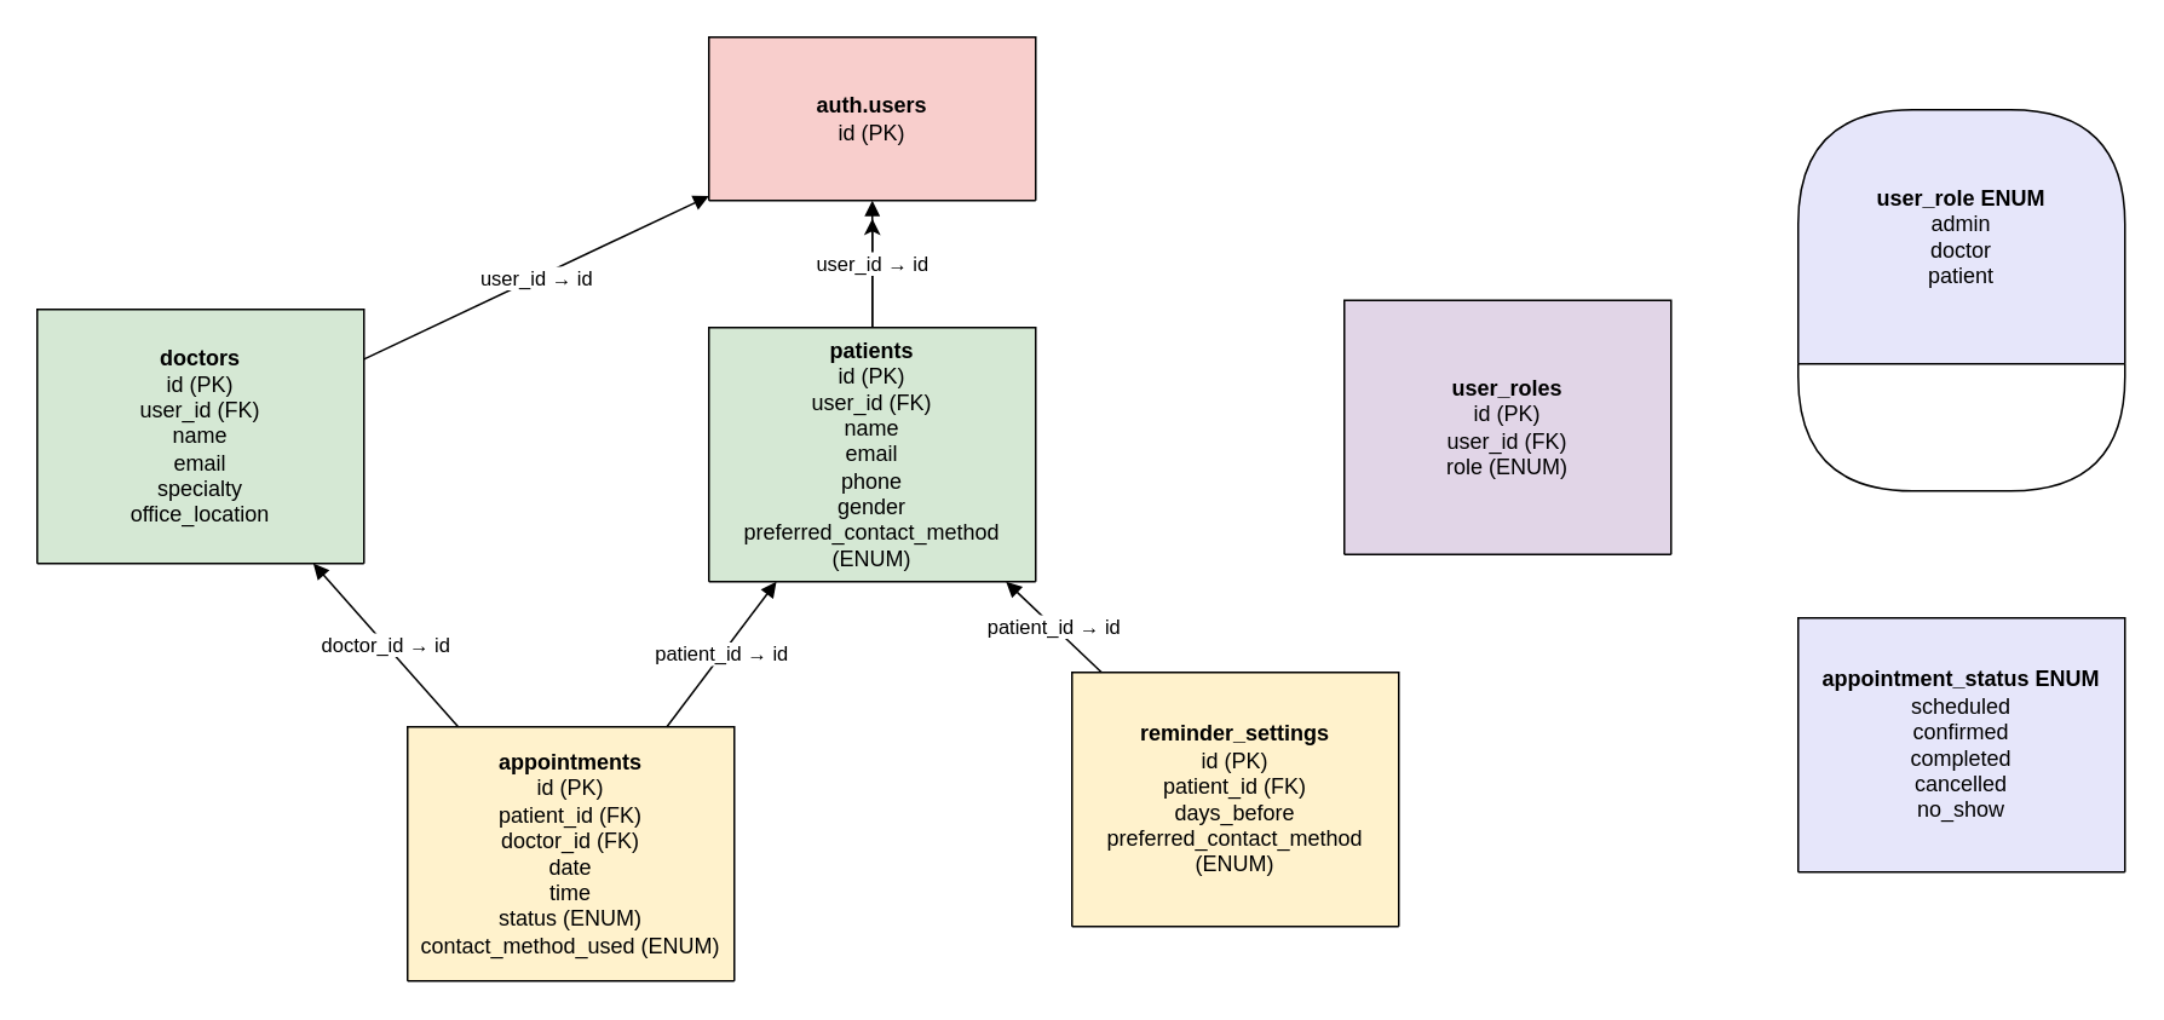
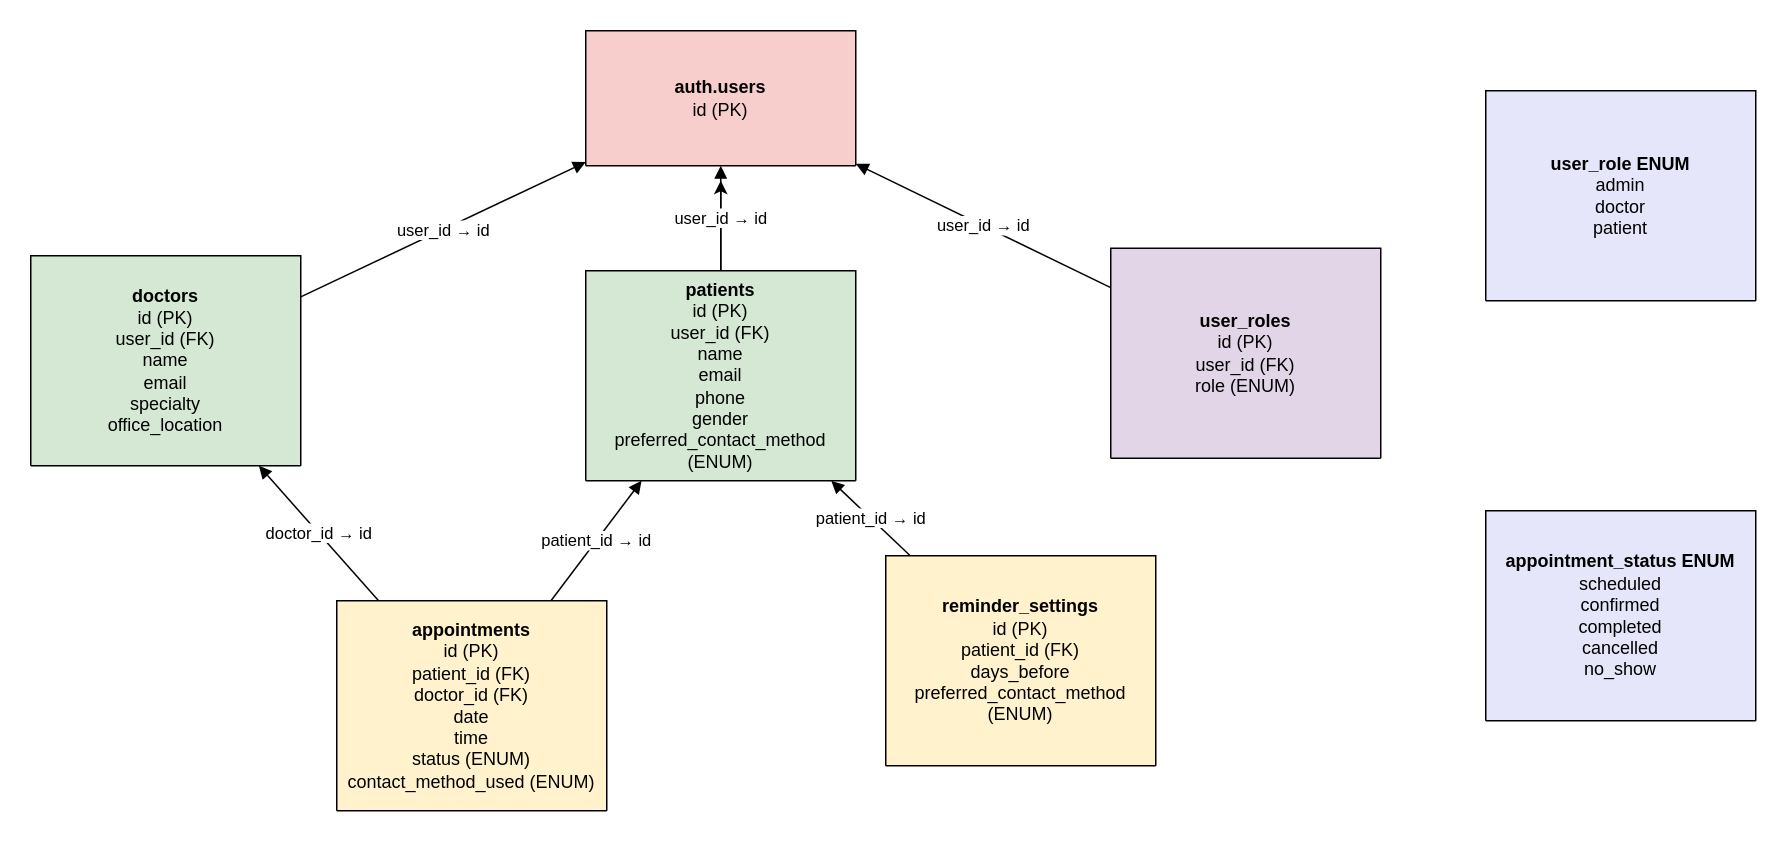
  <mxCell id="0" />
  <mxCell id="1" parent="0" />
  <mxCell id="2" value="&lt;b&gt;auth.users&lt;/b&gt;&lt;br/&gt;id (PK)" style="shape=swimlane;rounded=1;whiteSpace=wrap;html=1;fillColor=#f8cecc;startSize=90;" parent="1" vertex="1"><mxGeometry x="390" y="20" width="180" height="90" as="geometry" /></mxCell>
  <mxCell id="3" value="&lt;b&gt;doctors&lt;/b&gt;&lt;br/&gt;id (PK)&lt;br/&gt;user_id (FK)&lt;br/&gt;name&lt;br/&gt;email&lt;br/&gt;specialty&lt;br/&gt;office_location" style="shape=swimlane;rounded=1;whiteSpace=wrap;html=1;fillColor=#d5e8d4;startSize=140;" parent="1" vertex="1"><mxGeometry x="20" y="170" width="180" height="140" as="geometry" /></mxCell>
  <mxCell id="4" style="edgeStyle=orthogonalEdgeStyle;rounded=0;orthogonalLoop=1;jettySize=auto;html=1;" edge="1" parent="1" source="5"><mxGeometry relative="1" as="geometry"><mxPoint x="480" y="120" as="targetPoint" /></mxGeometry></mxCell>
  <mxCell id="5" value="&lt;b&gt;patients&lt;/b&gt;&lt;br/&gt;id (PK)&lt;br/&gt;user_id (FK)&lt;br/&gt;name&lt;br/&gt;email&lt;br/&gt;phone&lt;br/&gt;gender&lt;br/&gt;preferred_contact_method (ENUM)" style="shape=swimlane;rounded=1;whiteSpace=wrap;html=1;fillColor=#d5e8d4;startSize=140;" parent="1" vertex="1"><mxGeometry x="390" y="180" width="180" height="140" as="geometry" /></mxCell>
  <mxCell id="6" value="&lt;b&gt;appointments&lt;/b&gt;&lt;br/&gt;id (PK)&lt;br/&gt;patient_id (FK)&lt;br/&gt;doctor_id (FK)&lt;br/&gt;date&lt;br/&gt;time&lt;br/&gt;status (ENUM)&lt;br/&gt;contact_method_used (ENUM)" style="shape=swimlane;rounded=1;whiteSpace=wrap;html=1;fillColor=#fff2cc;startSize=140;" parent="1" vertex="1"><mxGeometry x="224" y="400" width="180" height="140" as="geometry" /></mxCell>
  <mxCell id="7" value="&lt;b&gt;reminder_settings&lt;/b&gt;&lt;br/&gt;id (PK)&lt;br/&gt;patient_id (FK)&lt;br/&gt;days_before&lt;br/&gt;preferred_contact_method (ENUM)" style="shape=swimlane;rounded=1;whiteSpace=wrap;html=1;fillColor=#fff2cc;startSize=140;" parent="1" vertex="1"><mxGeometry x="590" y="370" width="180" height="140" as="geometry" /></mxCell>
  <mxCell id="8" value="&lt;b&gt;user_roles&lt;/b&gt;&lt;br/&gt;id (PK)&lt;br/&gt;user_id (FK)&lt;br/&gt;role (ENUM)" style="shape=swimlane;rounded=1;whiteSpace=wrap;html=1;fillColor=#e1d5e7;startSize=140;" parent="1" vertex="1"><mxGeometry x="740" y="165" width="180" height="140" as="geometry" /></mxCell>
  <mxCell id="9" value="user_id → id" style="endArrow=block;html=1;rounded=1;" parent="1" source="3" target="2" edge="1"><mxGeometry relative="1" as="geometry" /></mxCell>
  <mxCell id="10" value="user_id → id" style="endArrow=block;html=1;rounded=1;" parent="1" source="5" target="2" edge="1"><mxGeometry relative="1" as="geometry" /></mxCell>
  <mxCell id="11" value="patient_id → id" style="endArrow=block;html=1;rounded=1;" parent="1" source="6" target="5" edge="1"><mxGeometry relative="1" as="geometry" /></mxCell>
  <mxCell id="12" value="doctor_id → id" style="endArrow=block;html=1;rounded=1;" parent="1" source="6" target="3" edge="1"><mxGeometry relative="1" as="geometry" /></mxCell>
  <mxCell id="13" value="patient_id → id" style="endArrow=block;html=1;rounded=1;" parent="1" source="7" target="5" edge="1"><mxGeometry relative="1" as="geometry" /></mxCell>
- <mxCell id="15" value="&lt;b&gt;user_role ENUM&lt;/b&gt;&lt;br/&gt;admin&lt;br/&gt;doctor&lt;br/&gt;patient" style="shape=swimlane;rounded=1;whiteSpace=wrap;html=1;fillColor=#e6e6fa;startSize=140;" parent="1" vertex="1"><mxGeometry x="990" y="60" width="180" height="210" as="geometry" /></mxCell>
+ <mxCell id="14" value="user_id → id" style="endArrow=block;html=1;rounded=1;" parent="1" source="8" target="2" edge="1"><mxGeometry relative="1" as="geometry" /></mxCell>
+ <mxCell id="15" value="&lt;b&gt;user_role ENUM&lt;/b&gt;&lt;br/&gt;admin&lt;br/&gt;doctor&lt;br/&gt;patient" style="shape=swimlane;rounded=1;whiteSpace=wrap;html=1;fillColor=#e6e6fa;startSize=140;" parent="1" vertex="1"><mxGeometry x="990" y="60" width="180" height="140" as="geometry" /></mxCell>
  <mxCell id="16" value="&lt;b&gt;appointment_status ENUM&lt;/b&gt;&lt;br/&gt;scheduled&lt;br/&gt;confirmed&lt;br/&gt;completed&lt;br/&gt;cancelled&lt;br/&gt;no_show" style="shape=swimlane;rounded=1;whiteSpace=wrap;html=1;fillColor=#e6e6fa;startSize=140;" parent="1" vertex="1"><mxGeometry x="990" y="340" width="180" height="140" as="geometry" /></mxCell>
